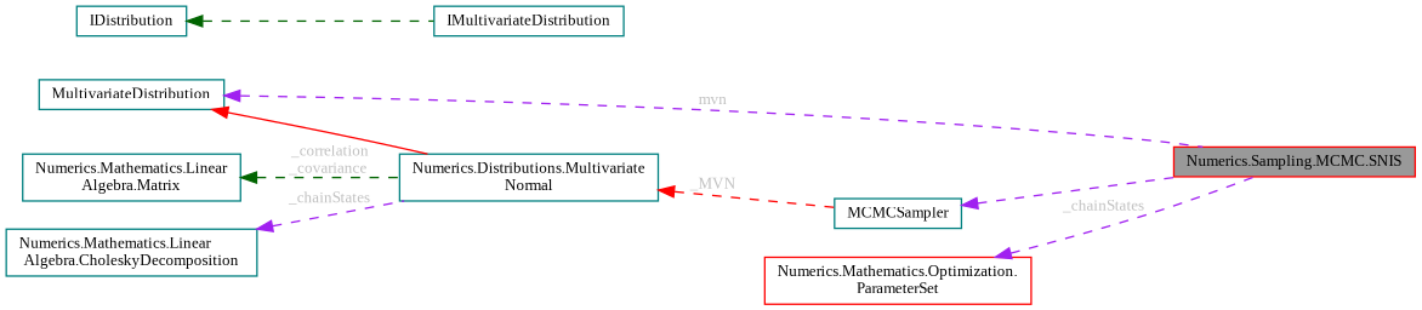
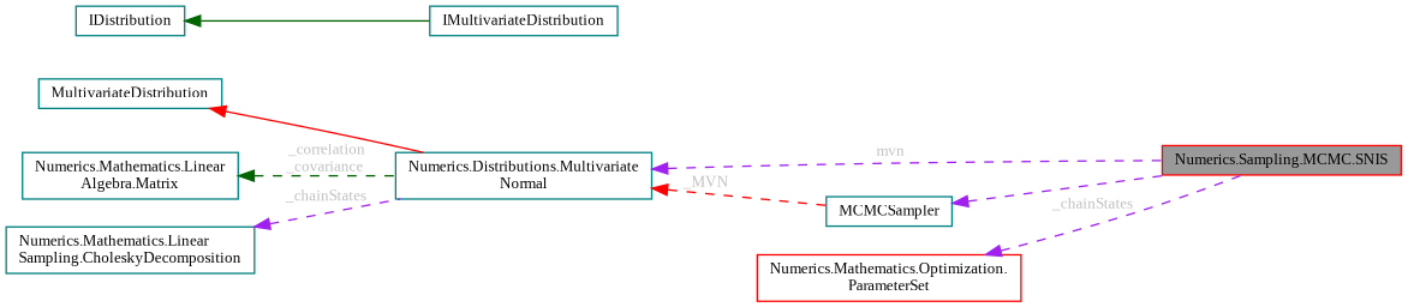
  digraph {
    fontname="Liberation Serif"
    rankdir=LR
    node [color=teal fillcolor=white fontname="Liberation Serif" fontsize=10 shape=box style=filled]
    edge [color=purple dir=back fontname="Liberation Serif" fontsize=10 labelfontname=Helvetica labelfontsize=10 style=dashed fontcolor=grey]
    n1 [color=red fillcolor=grey60 fontcolor=black height=0.2 label="Numerics.Sampling.MCMC.SNIS" width=0.4]
    n2 [height=0.2 label=MCMCSampler width=0.4]
    n3 [color=red height=0.2 label="Numerics.Mathematics.Optimization.\lParameterSet" width=0.4]
    n4 [height=0.2 label="Numerics.Distributions.Multivariate\lNormal" width=0.4]
    n5 [height=0.2 label=MultivariateDistribution width=0.4]
    n6 [height=0.2 label=IMultivariateDistribution width=0.4]
    n7 [height=0.2 label=IDistribution width=0.4]
    n8 [height=0.2 label="Numerics.Mathematics.Linear\lAlgebra.Matrix" width=0.4]
-   n9 [height=0.2 label="Numerics.Mathematics.Linear\lAlgebra.CholeskyDecomposition" width=0.4]
+   n9 [height=0.2 label="Numerics.Mathematics.Linear\lSampling.CholeskyDecomposition" width=0.4]
    n2 -> n1 [fontcolor=""]
    n3 -> n1 [label=" _chainStates"]
-   n5 -> n1 [label=" mvn"]
+   n4 -> n1 [label=" mvn"]
    n4 -> n2 [color=red label=" _MVN"]
    n5 -> n4 [color=red style=solid fontcolor=""]
-   n7 -> n6 [color=darkgreen fontcolor=""]
+   n7 -> n6 [color=darkgreen style=solid fontcolor=""]
    n8 -> n4 [color=darkgreen label=" _correlation\n_covariance"]
    n9 -> n4 [label=" _chainStates"]
  }
